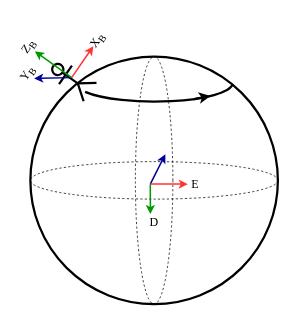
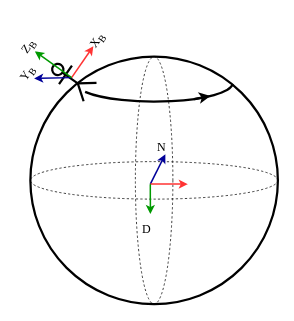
  <mxCell id="0" />
  <mxCell id="1" parent="0" />
  <mxCell id="2" value="" style="ellipse;whiteSpace=wrap;html=1;aspect=fixed;fillColor=none;strokeWidth=3;" vertex="1" parent="1"><mxGeometry x="40" y="70" width="330" height="330" as="geometry" /></mxCell>
  <mxCell id="3" value="" style="ellipse;whiteSpace=wrap;html=1;strokeWidth=1;fillColor=none;dashed=1;" vertex="1" parent="1"><mxGeometry x="40" y="210" width="330" height="50" as="geometry" /></mxCell>
  <mxCell id="4" value="" style="ellipse;whiteSpace=wrap;html=1;strokeWidth=1;fillColor=none;dashed=1;" vertex="1" parent="1"><mxGeometry x="180" y="70" width="50" height="330" as="geometry" /></mxCell>
  <mxCell id="5" value="" style="shape=umlActor;verticalLabelPosition=bottom;verticalAlign=top;html=1;outlineConnect=0;strokeWidth=3;fillColor=none;rotation=-55;" vertex="1" parent="1"><mxGeometry x="80" y="70" width="30" height="60" as="geometry" /></mxCell>
  <mxCell id="6" value="" style="verticalLabelPosition=bottom;verticalAlign=top;html=1;shape=mxgraph.basic.arc;startAngle=0.26;endAngle=0.67;strokeWidth=3;fillColor=none;" vertex="1" parent="1"><mxGeometry x="100" y="80" width="210" height="50" as="geometry" /></mxCell>
  <mxCell id="7" value="" style="endArrow=classic;html=1;entryX=0.858;entryY=0.847;entryDx=0;entryDy=0;entryPerimeter=0;exitX=0.753;exitY=0.931;exitDx=0;exitDy=0;exitPerimeter=0;strokeWidth=3;" edge="1" parent="1" source="6" target="6"><mxGeometry width="50" height="50" relative="1" as="geometry"><mxPoint x="190" y="200" as="sourcePoint" /><mxPoint x="240" y="150" as="targetPoint" /></mxGeometry></mxCell>
  <mxCell id="8" value="" style="group" vertex="1" connectable="0" parent="1"><mxGeometry x="160" y="160" width="110" height="90" as="geometry" /></mxCell>
  <mxCell id="9" value="" style="endArrow=classic;html=1;rounded=0;strokeColor=#000099;strokeWidth=2;entryX=0.8;entryY=0.394;entryDx=0;entryDy=0;entryPerimeter=0;" edge="1" parent="8" target="4"><mxGeometry width="50" height="50" relative="1" as="geometry"><mxPoint x="39.92" y="80" as="sourcePoint" /><mxPoint x="10" y="40" as="targetPoint" /></mxGeometry></mxCell>
  <mxCell id="10" value="" style="endArrow=classic;html=1;rounded=0;exitX=0.616;exitY=0.365;exitDx=0;exitDy=0;exitPerimeter=0;strokeColor=#FF3333;strokeWidth=2;" edge="1" parent="8"><mxGeometry width="50" height="50" relative="1" as="geometry"><mxPoint x="39.94" y="79.952" as="sourcePoint" /><mxPoint x="90" y="80" as="targetPoint" /></mxGeometry></mxCell>
  <mxCell id="11" value="" style="endArrow=classic;html=1;rounded=0;entryX=0.4;entryY=0.636;entryDx=0;entryDy=0;entryPerimeter=0;fillColor=#cdeb8b;strokeColor=#009900;strokeWidth=2;" edge="1" parent="8" target="4"><mxGeometry width="50" height="50" relative="1" as="geometry"><mxPoint x="39.92" y="80" as="sourcePoint" /><mxPoint x="39.92" y="19.9" as="targetPoint" /></mxGeometry></mxCell>
- <mxCell id="13" value="&lt;font face=&quot;CMU Typewriter Text&quot;&gt;&lt;span style=&quot;font-size: 16px;&quot;&gt;E&lt;/span&gt;&lt;/font&gt;" style="text;html=1;strokeColor=none;fillColor=none;align=center;verticalAlign=middle;whiteSpace=wrap;rounded=0;" vertex="1" parent="8"><mxGeometry x="90" y="70" width="20" height="20" as="geometry" /></mxCell>
- <mxCell id="14" value="&lt;font face=&quot;CMU Typewriter Text&quot;&gt;&lt;span style=&quot;font-size: 16px;&quot;&gt;D&lt;/span&gt;&lt;/font&gt;" style="text;html=1;strokeColor=none;fillColor=none;align=center;verticalAlign=middle;whiteSpace=wrap;rounded=0;" vertex="1" parent="1"><mxGeometry x="195" y="280" width="20" height="20" as="geometry" /></mxCell>
+ <mxCell id="12" value="&lt;font face=&quot;CMU Typewriter Text&quot;&gt;&lt;span style=&quot;font-size: 16px;&quot;&gt;N&lt;/span&gt;&lt;/font&gt;" style="text;html=1;strokeColor=none;fillColor=none;align=center;verticalAlign=middle;whiteSpace=wrap;rounded=0;" vertex="1" parent="8"><mxGeometry x="45" y="20" width="20" height="20" as="geometry" /></mxCell>
+ <mxCell id="14" value="&lt;font face=&quot;CMU Typewriter Text&quot;&gt;&lt;span style=&quot;font-size: 16px;&quot;&gt;D&lt;/span&gt;&lt;/font&gt;" style="text;html=1;strokeColor=none;fillColor=none;align=center;verticalAlign=middle;whiteSpace=wrap;rounded=0;" vertex="1" parent="1"><mxGeometry x="185" y="290" width="20" height="20" as="geometry" /></mxCell>
  <mxCell id="15" value="" style="group;rotation=-55;" vertex="1" connectable="0" parent="1"><mxGeometry x="20" y="20" width="110" height="90" as="geometry" /></mxCell>
  <mxCell id="16" value="" style="endArrow=classic;html=1;rounded=0;strokeColor=#000099;strokeWidth=2;" edge="1" parent="15"><mxGeometry width="50" height="50" relative="1" as="geometry"><mxPoint x="75" y="78" as="sourcePoint" /><mxPoint x="25" y="79" as="targetPoint" /></mxGeometry></mxCell>
  <mxCell id="17" value="" style="endArrow=classic;html=1;rounded=0;exitX=0.616;exitY=0.365;exitDx=0;exitDy=0;exitPerimeter=0;strokeColor=#FF3333;strokeWidth=2;" edge="1" parent="15"><mxGeometry width="50" height="50" relative="1" as="geometry"><mxPoint x="75" y="78" as="sourcePoint" /><mxPoint x="104" y="36" as="targetPoint" /></mxGeometry></mxCell>
  <mxCell id="18" value="" style="endArrow=classic;html=1;rounded=0;entryX=0.75;entryY=0.19;entryDx=0;entryDy=0;entryPerimeter=0;fillColor=#cdeb8b;strokeColor=#009900;strokeWidth=2;" edge="1" parent="15"><mxGeometry width="50" height="50" relative="1" as="geometry"><mxPoint x="75" y="78" as="sourcePoint" /><mxPoint x="26" y="43" as="targetPoint" /></mxGeometry></mxCell>
  <mxCell id="19" value="&lt;font style=&quot;font-size: 16px;&quot; face=&quot;CMU Typewriter Text&quot;&gt;Y&lt;sub&gt;B&lt;/sub&gt;&lt;/font&gt;" style="text;html=1;strokeColor=none;fillColor=none;align=center;verticalAlign=middle;whiteSpace=wrap;rounded=0;rotation=-55;" vertex="1" parent="15"><mxGeometry x="7" y="63" width="20" height="20" as="geometry" /></mxCell>
  <mxCell id="20" value="&lt;font style=&quot;&quot; face=&quot;CMU Typewriter Text&quot;&gt;&lt;span style=&quot;font-size: 16px;&quot;&gt;X&lt;sub&gt;B&lt;/sub&gt;&lt;/span&gt;&lt;/font&gt;" style="text;html=1;strokeColor=none;fillColor=none;align=center;verticalAlign=middle;whiteSpace=wrap;rounded=0;rotation=-55;" vertex="1" parent="15"><mxGeometry x="100" y="19" width="20" height="20" as="geometry" /></mxCell>
  <mxCell id="21" value="&lt;font style=&quot;font-size: 16px;&quot; face=&quot;CMU Typewriter Text&quot;&gt;Z&lt;sub&gt;B&lt;/sub&gt;&lt;/font&gt;" style="text;html=1;strokeColor=none;fillColor=none;align=center;verticalAlign=middle;whiteSpace=wrap;rounded=0;rotation=-55;" vertex="1" parent="15"><mxGeometry x="8" y="27" width="20" height="20" as="geometry" /></mxCell>
